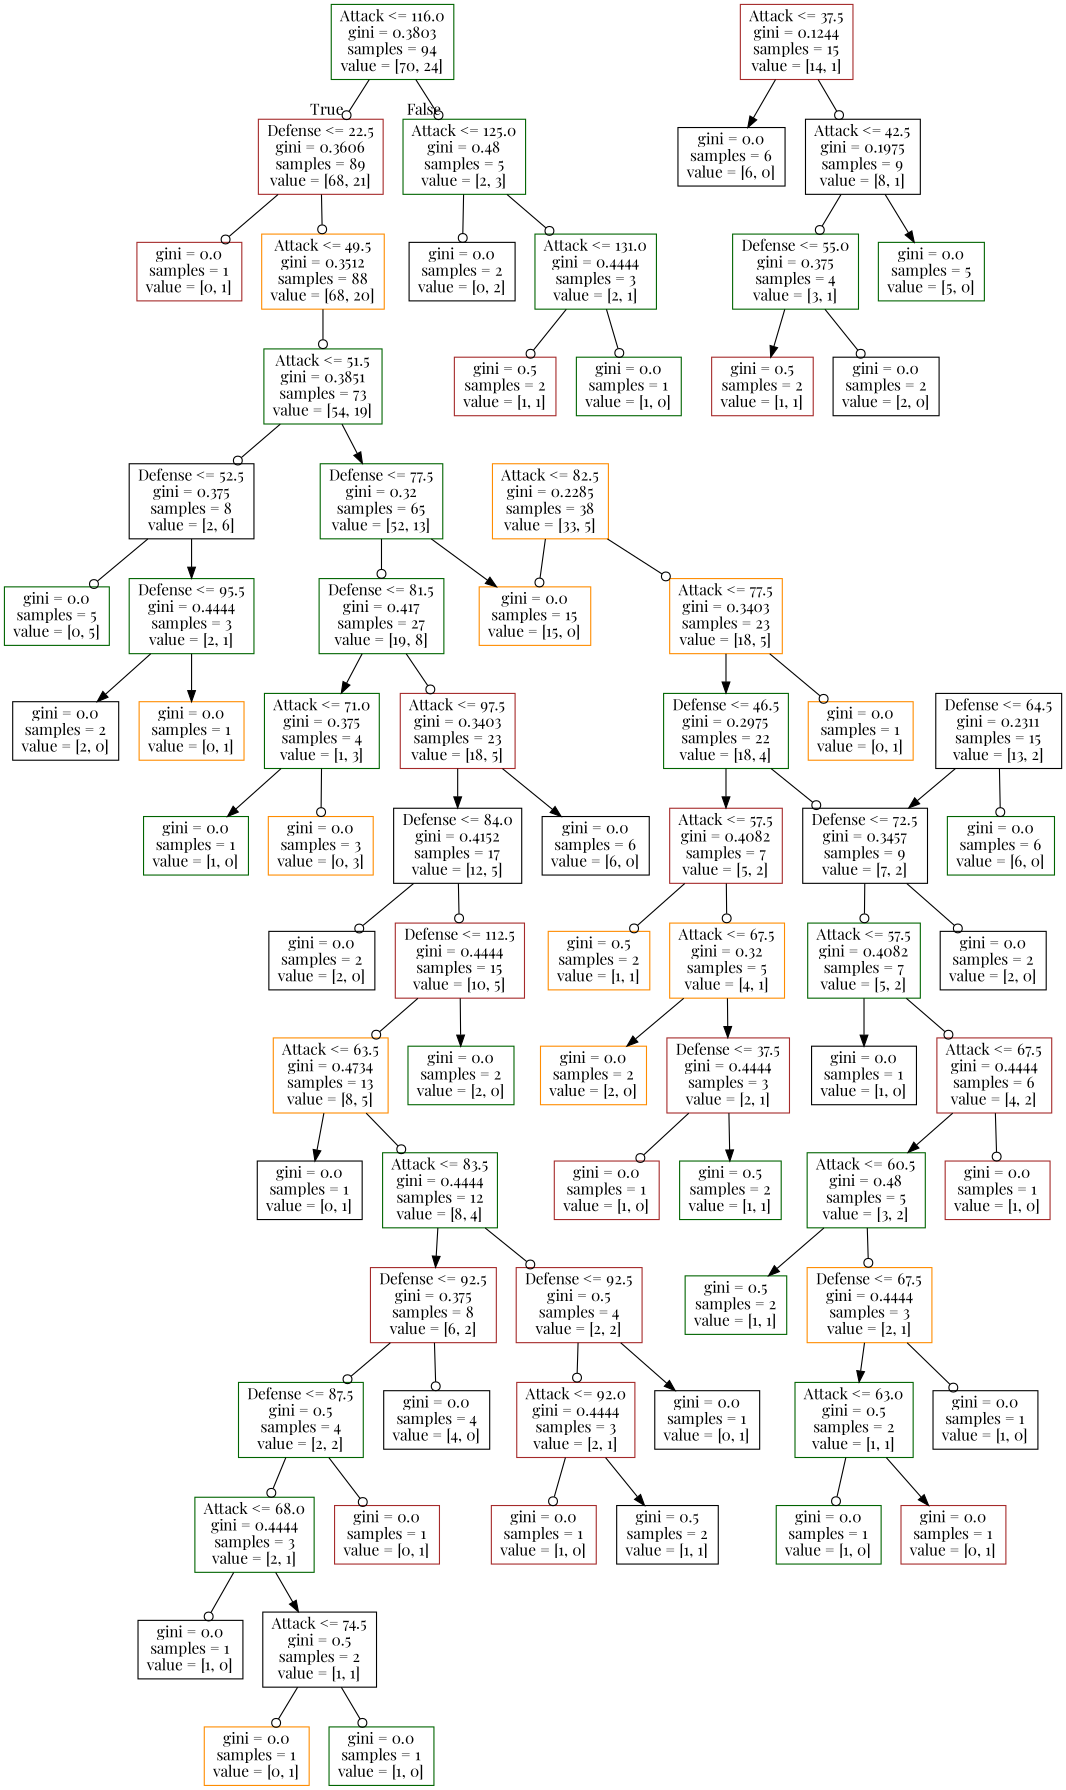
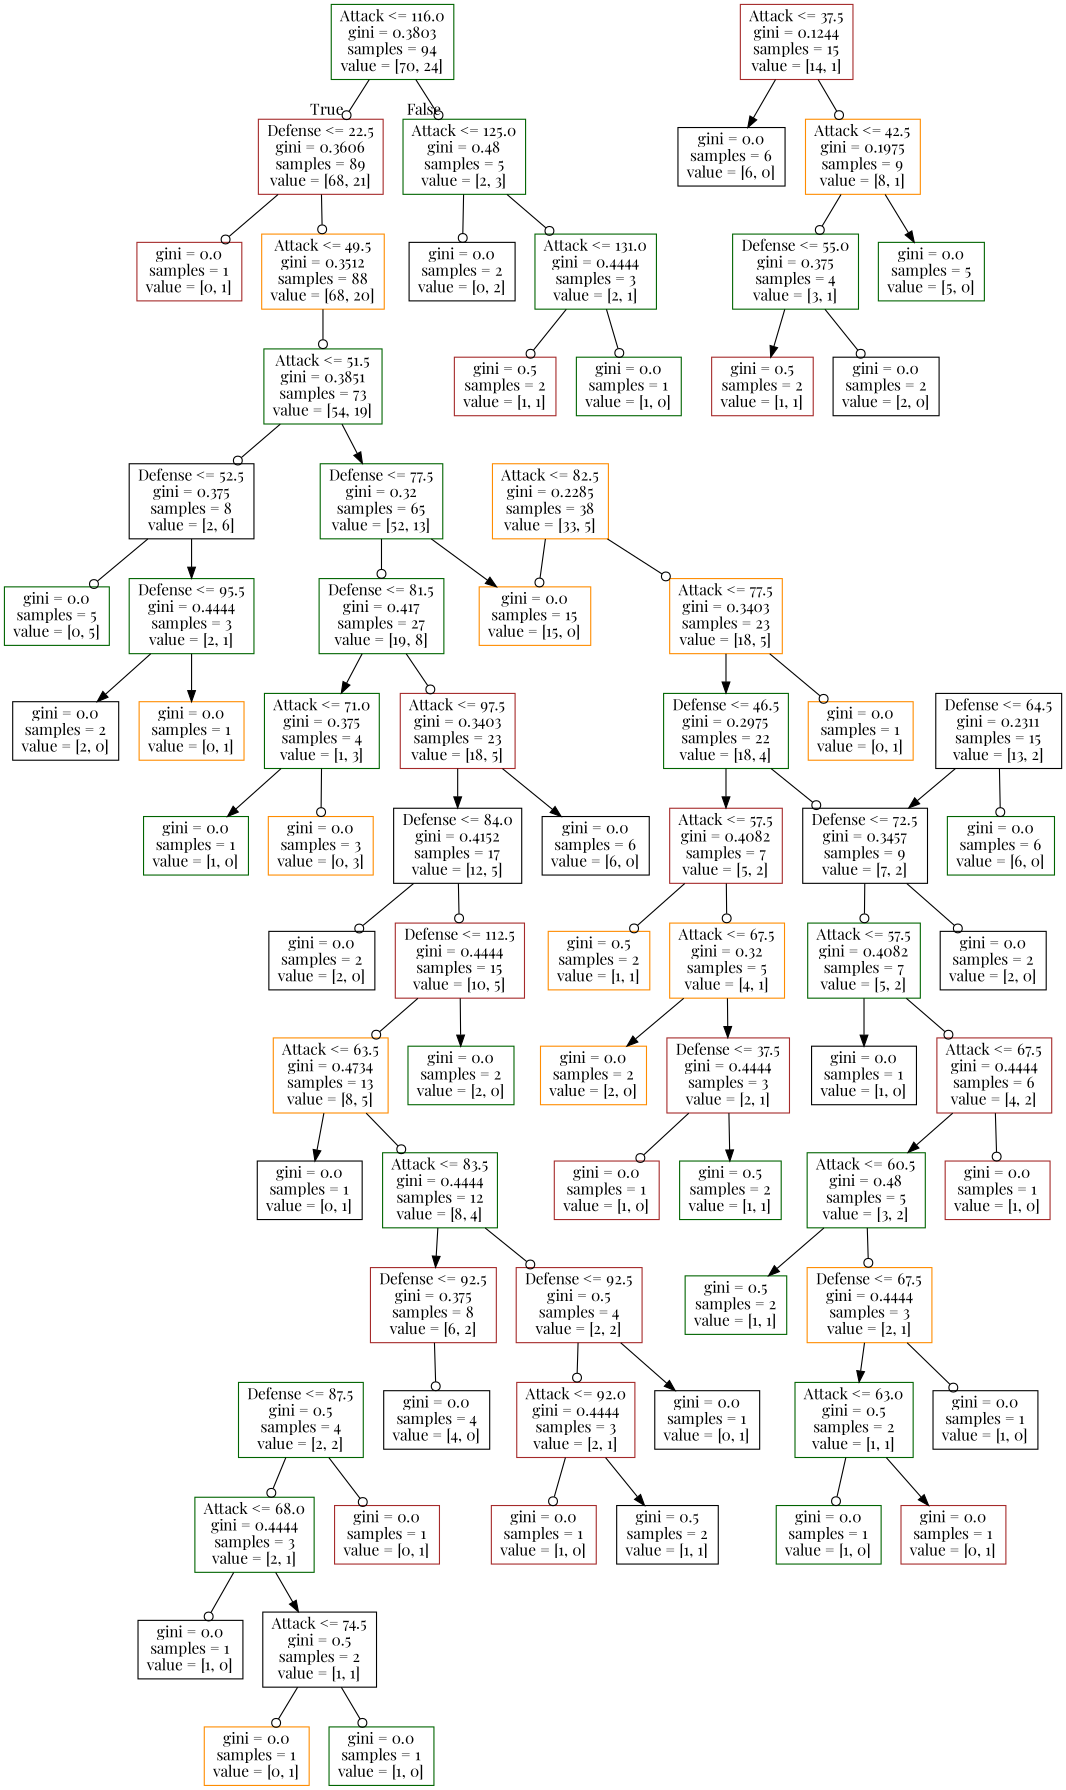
  digraph {
    fontname="Playfair Display"
    node [color=darkgreen fontname="Playfair Display" shape=box]
    edge [arrowhead=odot fontname="Playfair Display"]
    n1 [label="Attack <= 116.0\ngini = 0.3803\nsamples = 94\nvalue = [70, 24]"]
    n2 [color=brown label="Defense <= 22.5\ngini = 0.3606\nsamples = 89\nvalue = [68, 21]"]
    n3 [label="Attack <= 125.0\ngini = 0.48\nsamples = 5\nvalue = [2, 3]"]
    n4 [color=brown label="gini = 0.0\nsamples = 1\nvalue = [0, 1]"]
    n5 [color=darkorange label="Attack <= 49.5\ngini = 0.3512\nsamples = 88\nvalue = [68, 20]"]
    n6 [color=black label="gini = 0.0\nsamples = 2\nvalue = [0, 2]"]
    n7 [label="Attack <= 131.0\ngini = 0.4444\nsamples = 3\nvalue = [2, 1]"]
    n8 [label="Attack <= 51.5\ngini = 0.3851\nsamples = 73\nvalue = [54, 19]"]
    n9 [color=brown label="Attack <= 37.5\ngini = 0.1244\nsamples = 15\nvalue = [14, 1]"]
    n10 [color=black label="gini = 0.0\nsamples = 6\nvalue = [6, 0]"]
-   n11 [color=black label="Attack <= 42.5\ngini = 0.1975\nsamples = 9\nvalue = [8, 1]"]
+   n11 [color=darkorange label="Attack <= 42.5\ngini = 0.1975\nsamples = 9\nvalue = [8, 1]"]
    n12 [color=black label="Defense <= 52.5\ngini = 0.375\nsamples = 8\nvalue = [2, 6]"]
    n13 [label="Defense <= 77.5\ngini = 0.32\nsamples = 65\nvalue = [52, 13]"]
    n14 [label="Defense <= 55.0\ngini = 0.375\nsamples = 4\nvalue = [3, 1]"]
    n15 [label="gini = 0.0\nsamples = 5\nvalue = [5, 0]"]
    n16 [color=brown label="gini = 0.5\nsamples = 2\nvalue = [1, 1]"]
    n17 [color=black label="gini = 0.0\nsamples = 2\nvalue = [2, 0]"]
    n18 [label="gini = 0.0\nsamples = 5\nvalue = [0, 5]"]
    n19 [label="Defense <= 95.5\ngini = 0.4444\nsamples = 3\nvalue = [2, 1]"]
    n20 [label="Defense <= 81.5\ngini = 0.417\nsamples = 27\nvalue = [19, 8]"]
    n21 [color=darkorange label="gini = 0.0\nsamples = 15\nvalue = [15, 0]"]
    n22 [color=black label="gini = 0.0\nsamples = 2\nvalue = [2, 0]"]
    n23 [color=darkorange label="gini = 0.0\nsamples = 1\nvalue = [0, 1]"]
    n24 [color=darkorange label="Attack <= 82.5\ngini = 0.2285\nsamples = 38\nvalue = [33, 5]"]
    n25 [color=darkorange label="Attack <= 77.5\ngini = 0.3403\nsamples = 23\nvalue = [18, 5]"]
    n26 [label="Attack <= 71.0\ngini = 0.375\nsamples = 4\nvalue = [1, 3]"]
    n27 [color=brown label="Attack <= 97.5\ngini = 0.3403\nsamples = 23\nvalue = [18, 5]"]
    n28 [label="Defense <= 46.5\ngini = 0.2975\nsamples = 22\nvalue = [18, 4]"]
    n29 [color=darkorange label="gini = 0.0\nsamples = 1\nvalue = [0, 1]"]
    n30 [color=brown label="Attack <= 57.5\ngini = 0.4082\nsamples = 7\nvalue = [5, 2]"]
    n31 [color=black label="Defense <= 72.5\ngini = 0.3457\nsamples = 9\nvalue = [7, 2]"]
    n32 [color=darkorange label="gini = 0.5\nsamples = 2\nvalue = [1, 1]"]
    n33 [color=darkorange label="Attack <= 67.5\ngini = 0.32\nsamples = 5\nvalue = [4, 1]"]
    n34 [color=black label="Defense <= 64.5\ngini = 0.2311\nsamples = 15\nvalue = [13, 2]"]
    n35 [label="gini = 0.0\nsamples = 6\nvalue = [6, 0]"]
    n36 [color=darkorange label="gini = 0.0\nsamples = 2\nvalue = [2, 0]"]
    n37 [color=brown label="Defense <= 37.5\ngini = 0.4444\nsamples = 3\nvalue = [2, 1]"]
    n38 [color=brown label="gini = 0.0\nsamples = 1\nvalue = [1, 0]"]
    n39 [label="gini = 0.5\nsamples = 2\nvalue = [1, 1]"]
    n40 [label="Attack <= 57.5\ngini = 0.4082\nsamples = 7\nvalue = [5, 2]"]
    n41 [color=black label="gini = 0.0\nsamples = 2\nvalue = [2, 0]"]
    n42 [color=black label="gini = 0.0\nsamples = 1\nvalue = [1, 0]"]
    n43 [color=brown label="Attack <= 67.5\ngini = 0.4444\nsamples = 6\nvalue = [4, 2]"]
    n44 [label="Attack <= 60.5\ngini = 0.48\nsamples = 5\nvalue = [3, 2]"]
    n45 [color=brown label="gini = 0.0\nsamples = 1\nvalue = [1, 0]"]
    n46 [label="gini = 0.5\nsamples = 2\nvalue = [1, 1]"]
    n47 [color=darkorange label="Defense <= 67.5\ngini = 0.4444\nsamples = 3\nvalue = [2, 1]"]
    n48 [label="Attack <= 63.0\ngini = 0.5\nsamples = 2\nvalue = [1, 1]"]
    n49 [color=black label="gini = 0.0\nsamples = 1\nvalue = [1, 0]"]
    n50 [label="gini = 0.0\nsamples = 1\nvalue = [1, 0]"]
    n51 [color=brown label="gini = 0.0\nsamples = 1\nvalue = [0, 1]"]
    n52 [label="gini = 0.0\nsamples = 1\nvalue = [1, 0]"]
    n53 [color=darkorange label="gini = 0.0\nsamples = 3\nvalue = [0, 3]"]
    n54 [color=black label="Defense <= 84.0\ngini = 0.4152\nsamples = 17\nvalue = [12, 5]"]
    n55 [color=black label="gini = 0.0\nsamples = 6\nvalue = [6, 0]"]
    n56 [color=black label="gini = 0.0\nsamples = 2\nvalue = [2, 0]"]
    n57 [color=brown label="Defense <= 112.5\ngini = 0.4444\nsamples = 15\nvalue = [10, 5]"]
    n58 [color=darkorange label="Attack <= 63.5\ngini = 0.4734\nsamples = 13\nvalue = [8, 5]"]
    n59 [label="gini = 0.0\nsamples = 2\nvalue = [2, 0]"]
    n60 [color=black label="gini = 0.0\nsamples = 1\nvalue = [0, 1]"]
    n61 [label="Attack <= 83.5\ngini = 0.4444\nsamples = 12\nvalue = [8, 4]"]
    n62 [color=brown label="Defense <= 92.5\ngini = 0.375\nsamples = 8\nvalue = [6, 2]"]
    n63 [color=brown label="Defense <= 92.5\ngini = 0.5\nsamples = 4\nvalue = [2, 2]"]
    n64 [label="Defense <= 87.5\ngini = 0.5\nsamples = 4\nvalue = [2, 2]"]
    n65 [color=black label="gini = 0.0\nsamples = 4\nvalue = [4, 0]"]
    n66 [color=brown label="Attack <= 92.0\ngini = 0.4444\nsamples = 3\nvalue = [2, 1]"]
    n67 [color=black label="gini = 0.0\nsamples = 1\nvalue = [0, 1]"]
    n68 [label="Attack <= 68.0\ngini = 0.4444\nsamples = 3\nvalue = [2, 1]"]
    n69 [color=brown label="gini = 0.0\nsamples = 1\nvalue = [0, 1]"]
    n70 [color=black label="gini = 0.0\nsamples = 1\nvalue = [1, 0]"]
    n71 [color=black label="Attack <= 74.5\ngini = 0.5\nsamples = 2\nvalue = [1, 1]"]
    n72 [color=darkorange label="gini = 0.0\nsamples = 1\nvalue = [0, 1]"]
    n73 [label="gini = 0.0\nsamples = 1\nvalue = [1, 0]"]
    n74 [color=brown label="gini = 0.0\nsamples = 1\nvalue = [1, 0]"]
    n75 [color=black label="gini = 0.5\nsamples = 2\nvalue = [1, 1]"]
    n76 [color=brown label="gini = 0.5\nsamples = 2\nvalue = [1, 1]"]
    n77 [label="gini = 0.0\nsamples = 1\nvalue = [1, 0]"]
    n1 -> n2 [headlabel=True labelangle=45 labeldistance=2.5]
    n1 -> n3 [headlabel=False labelangle=-45 labeldistance=2.5]
    n2 -> n4
    n2 -> n5
    n3 -> n6
    n3 -> n7
    n5 -> n8
    n7 -> n76
    n7 -> n77
    n8 -> n12
    n8 -> n13 [arrowhead=normal]
    n9 -> n10 [arrowhead=normal]
    n9 -> n11
    n11 -> n14
    n11 -> n15 [arrowhead=normal]
    n12 -> n18
    n12 -> n19 [arrowhead=normal]
    n13 -> n20
    n13 -> n21 [arrowhead=normal]
    n14 -> n16 [arrowhead=normal]
    n14 -> n17
    n19 -> n22 [arrowhead=normal]
    n19 -> n23 [arrowhead=normal]
    n20 -> n26 [arrowhead=normal]
    n20 -> n27
    n24 -> n21
    n24 -> n25
    n25 -> n28 [arrowhead=normal]
    n25 -> n29
    n26 -> n52 [arrowhead=normal]
    n26 -> n53
    n27 -> n54 [arrowhead=normal]
    n27 -> n55 [arrowhead=normal]
    n28 -> n30 [arrowhead=normal]
    n28 -> n31
    n30 -> n32
    n30 -> n33
    n31 -> n40
    n31 -> n41
    n33 -> n36 [arrowhead=normal]
    n33 -> n37 [arrowhead=normal]
    n34 -> n31 [arrowhead=normal]
    n34 -> n35
    n37 -> n38
    n37 -> n39 [arrowhead=normal]
    n40 -> n42 [arrowhead=normal]
    n40 -> n43
    n43 -> n44 [arrowhead=normal]
    n43 -> n45
    n44 -> n46 [arrowhead=normal]
    n44 -> n47
    n47 -> n48 [arrowhead=normal]
    n47 -> n49
    n48 -> n50
    n48 -> n51 [arrowhead=normal]
    n54 -> n56
    n54 -> n57
    n57 -> n58
    n57 -> n59 [arrowhead=normal]
    n58 -> n60 [arrowhead=normal]
    n58 -> n61
    n61 -> n62 [arrowhead=normal]
    n61 -> n63
-   n62 -> n64
    n62 -> n65
    n63 -> n66
    n63 -> n67 [arrowhead=normal]
    n64 -> n68
    n64 -> n69
    n66 -> n74
    n66 -> n75 [arrowhead=normal]
    n68 -> n70
    n68 -> n71 [arrowhead=normal]
    n71 -> n72
    n71 -> n73
  }
